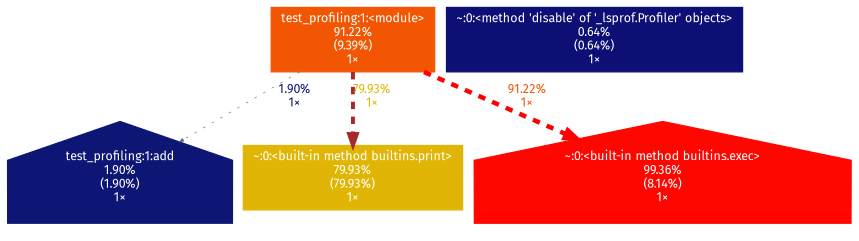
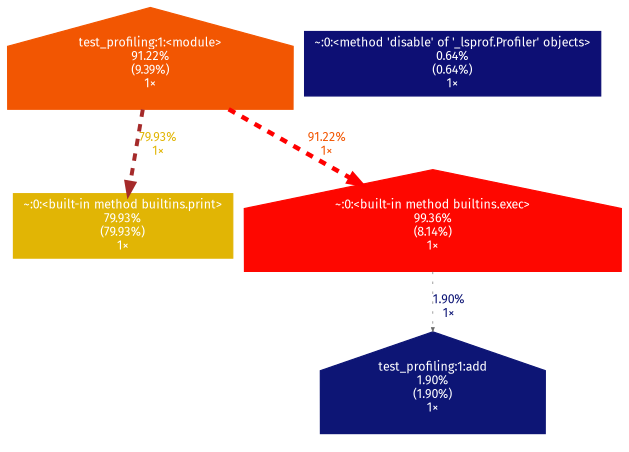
  digraph {
    fontname="Fira Sans"
    nodesep=0.125
    ranksep=0.25
    node [fontcolor="#ffffff" fontname="Fira Sans" fontsize=10.00 shape=box style=filled]
    edge [fontname="Fira Sans" fontsize=10.00 style=dashed]
    n1 [color="#0d1575" height=0 label="test_profiling:1:add\n1.90%\n(1.90%)\n1×" shape=house width=0]
-   n2 [color="#f25602" height=0 label="test_profiling:1:<module>\n91.22%\n(9.39%)\n1×" width=0]
+   n2 [color="#f25602" height=0 label="test_profiling:1:<module>\n91.22%\n(9.39%)\n1×" shape=house width=0]
    n3 [color="#e1b505" height=0 label="~:0:<built-in method builtins.print>\n79.93%\n(79.93%)\n1×" width=0]
    n4 [color="#fe0700" height=0 label="~:0:<built-in method builtins.exec>\n99.36%\n(8.14%)\n1×" shape=house width=0]
    n5 [color="#0d0f74" height=0 label="~:0:<method 'disable' of '_lsprof.Profiler' objects>\n0.64%\n(0.64%)\n1×" width=0]
-   n2 -> n1 [arrowsize=0.35 color=gray40 fontcolor="#0d1575" label="1.90%\n1×" labeldistance=0.50 penwidth=0.50 style=dotted]
+   n4 -> n1 [arrowsize=0.35 color=gray40 fontcolor="#0d1575" label="1.90%\n1×" labeldistance=0.50 penwidth=0.50 style=dotted]
    n2 -> n3 [arrowsize=0.89 color=brown fontcolor="#e1b505" label="79.93%\n1×" labeldistance=3.20 penwidth=3.20]
    n2 -> n4 [arrowsize=0.96 color=red fontcolor="#f25602" label="91.22%\n1×" labeldistance=3.65 penwidth=3.65]
  }
